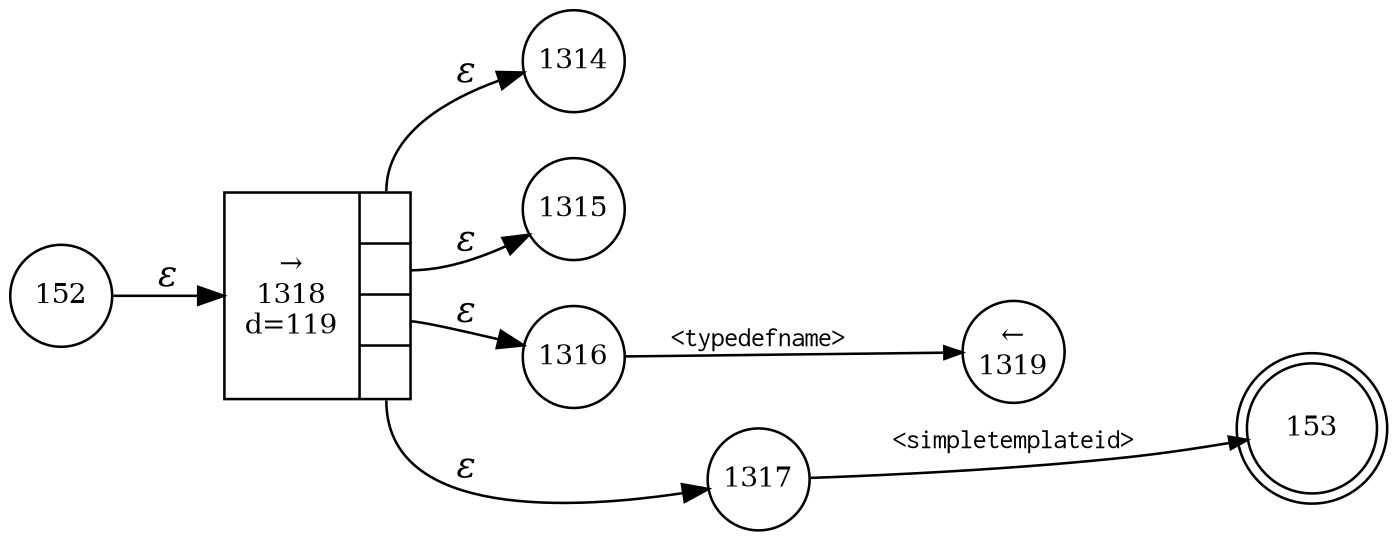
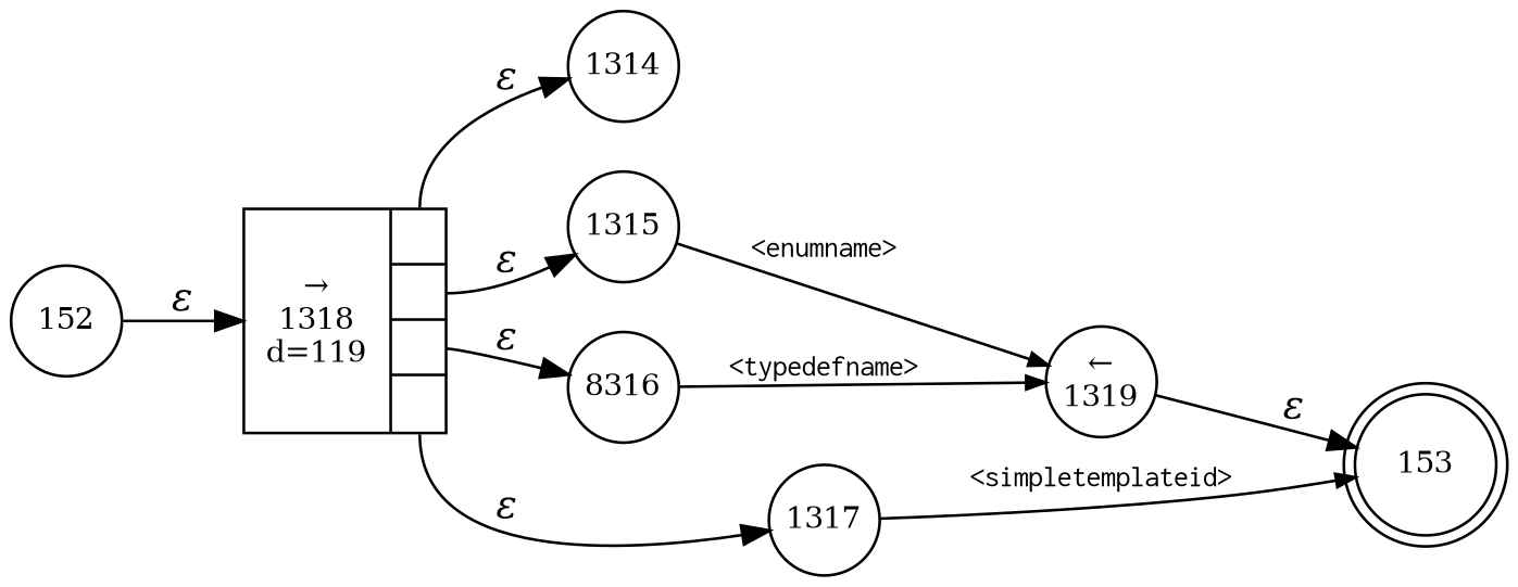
  digraph {
    rankdir=LR
    node [fixedsize=true fontsize=11 shape=circle peripheries=1]
    edge [fontname="Times-Italic"]
    n1 [label=153 shape=doublecircle width=.6 peripheries=""]
    n2 [label=1314 width=.55]
    n3 [label="&larr;\n1319" width=.55]
    n4 [label=1315 width=.55]
-   n5 [label=1316 width=.55]
+   n5 [label=8316 width=.55]
    n6 [label=1317 width=.55]
    n7 [fixedsize=false label="{&rarr;\n1318\nd=119|{<p0>|<p1>|<p2>|<p3>}}" shape=record]
    n8 [label=152 width=.55]
+   n3 -> n1 [label="&epsilon;"]
+   n4 -> n3 [arrowhead=normal arrowsize=.7 fontname=Courier fontsize=11 label="<enumname>"]
    n5 -> n3 [arrowhead=normal arrowsize=.7 fontname=Courier fontsize=11 label="<typedefname>"]
    n6 -> n1 [arrowhead=normal arrowsize=.7 fontname=Courier fontsize=11 label="<simpletemplateid>"]
    n7 -> n2 [label="&epsilon;" tailport=p0]
    n7 -> n4 [label="&epsilon;" tailport=p1]
    n7 -> n5 [label="&epsilon;" tailport=p2]
    n7 -> n6 [label="&epsilon;" tailport=p3]
    n8 -> n7 [label="&epsilon;"]
  }
